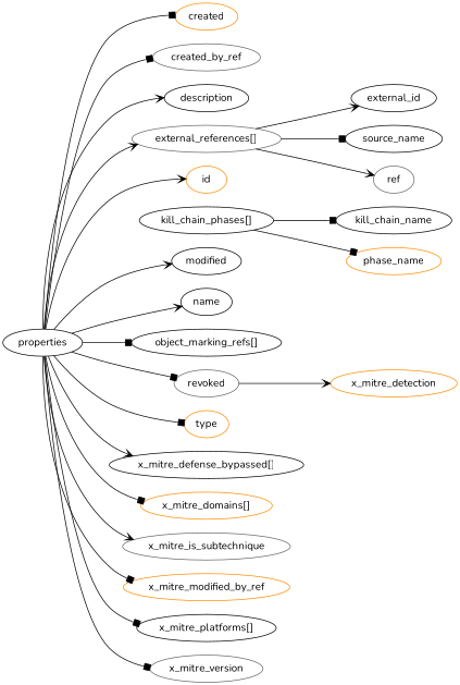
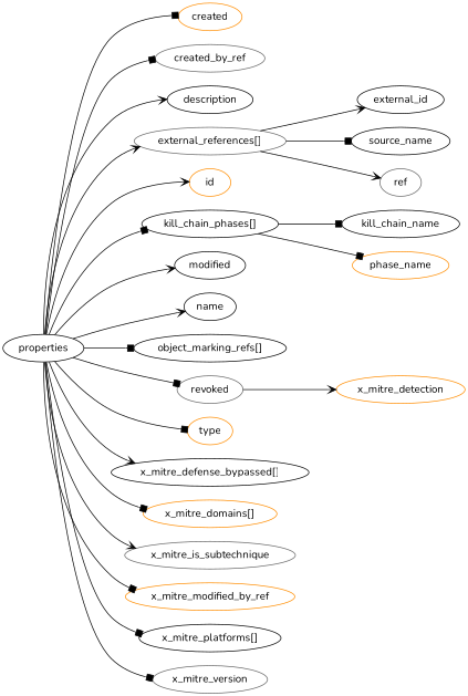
  digraph {
    fontname=Nunito
    rankdir=LR
    node [color=black fontname=Nunito]
    edge [arrowhead=box fontname=Nunito]
    n1 [color=darkorange label=created]
    n2 [color=gray40 label=created_by_ref]
    n3 [label=description]
    n4 [color=gray40 label="external_references[]"]
    n5 [label=external_id]
    n6 [label=source_name]
    n7 [color=gray40 label=ref]
    n8 [color=darkorange label=id]
    n9 [label="kill_chain_phases[]"]
    n10 [label=kill_chain_name]
    n11 [color=darkorange label=phase_name]
    n12 [label=modified]
    n13 [label=name]
    n14 [label="object_marking_refs[]"]
    n15 [color=gray40 label=revoked]
    n16 [color=darkorange label=x_mitre_detection]
    n17 [color=darkorange label=type]
    n18 [label="x_mitre_defense_bypassed[]"]
    n19 [color=darkorange label="x_mitre_domains[]"]
    n20 [color=gray40 label=x_mitre_is_subtechnique]
    n21 [color=darkorange label=x_mitre_modified_by_ref]
    n22 [label="x_mitre_platforms[]"]
    n23 [color=gray40 label=x_mitre_version]
    properties
    n4 -> n5 [arrowhead=vee]
    n4 -> n6
    n4 -> n7 [arrowhead=vee]
    n9 -> n10
    n9 -> n11
    n15 -> n16 [arrowhead=vee]
    properties -> n1
    properties -> n2
    properties -> n3 [arrowhead=vee]
    properties -> n4 [arrowhead=vee]
    properties -> n8 [arrowhead=vee]
+   properties -> n9
    properties -> n12 [arrowhead=vee]
    properties -> n13 [arrowhead=vee]
    properties -> n14
    properties -> n15
    properties -> n17
    properties -> n18 [arrowhead=vee]
    properties -> n19
    properties -> n20 [arrowhead=vee]
    properties -> n21
    properties -> n22
    properties -> n23
  }
